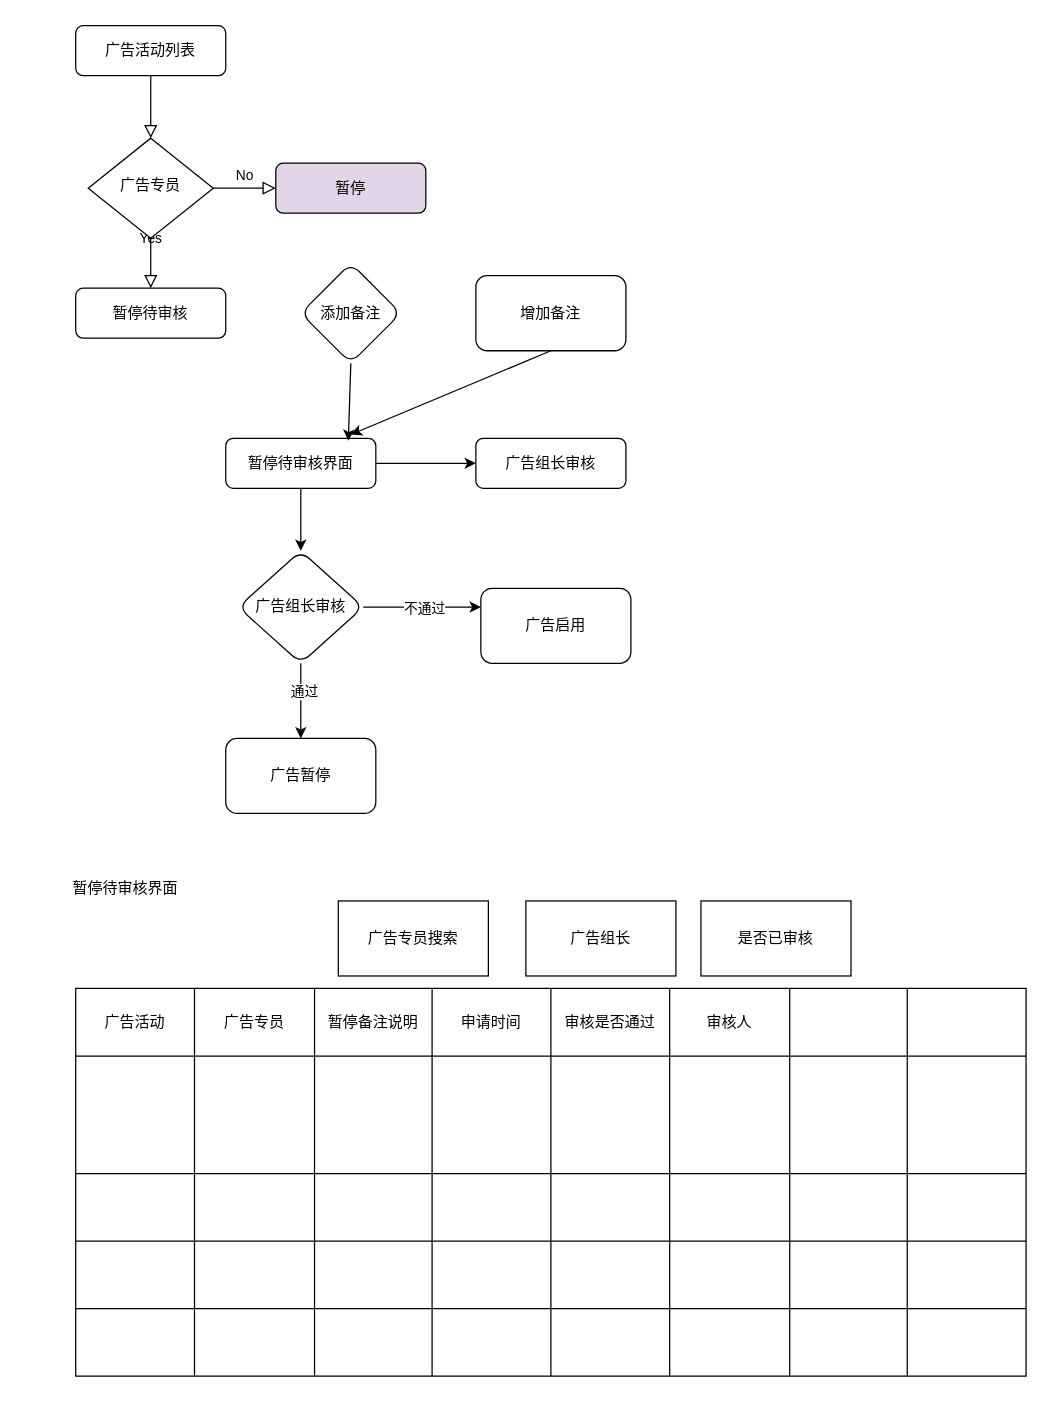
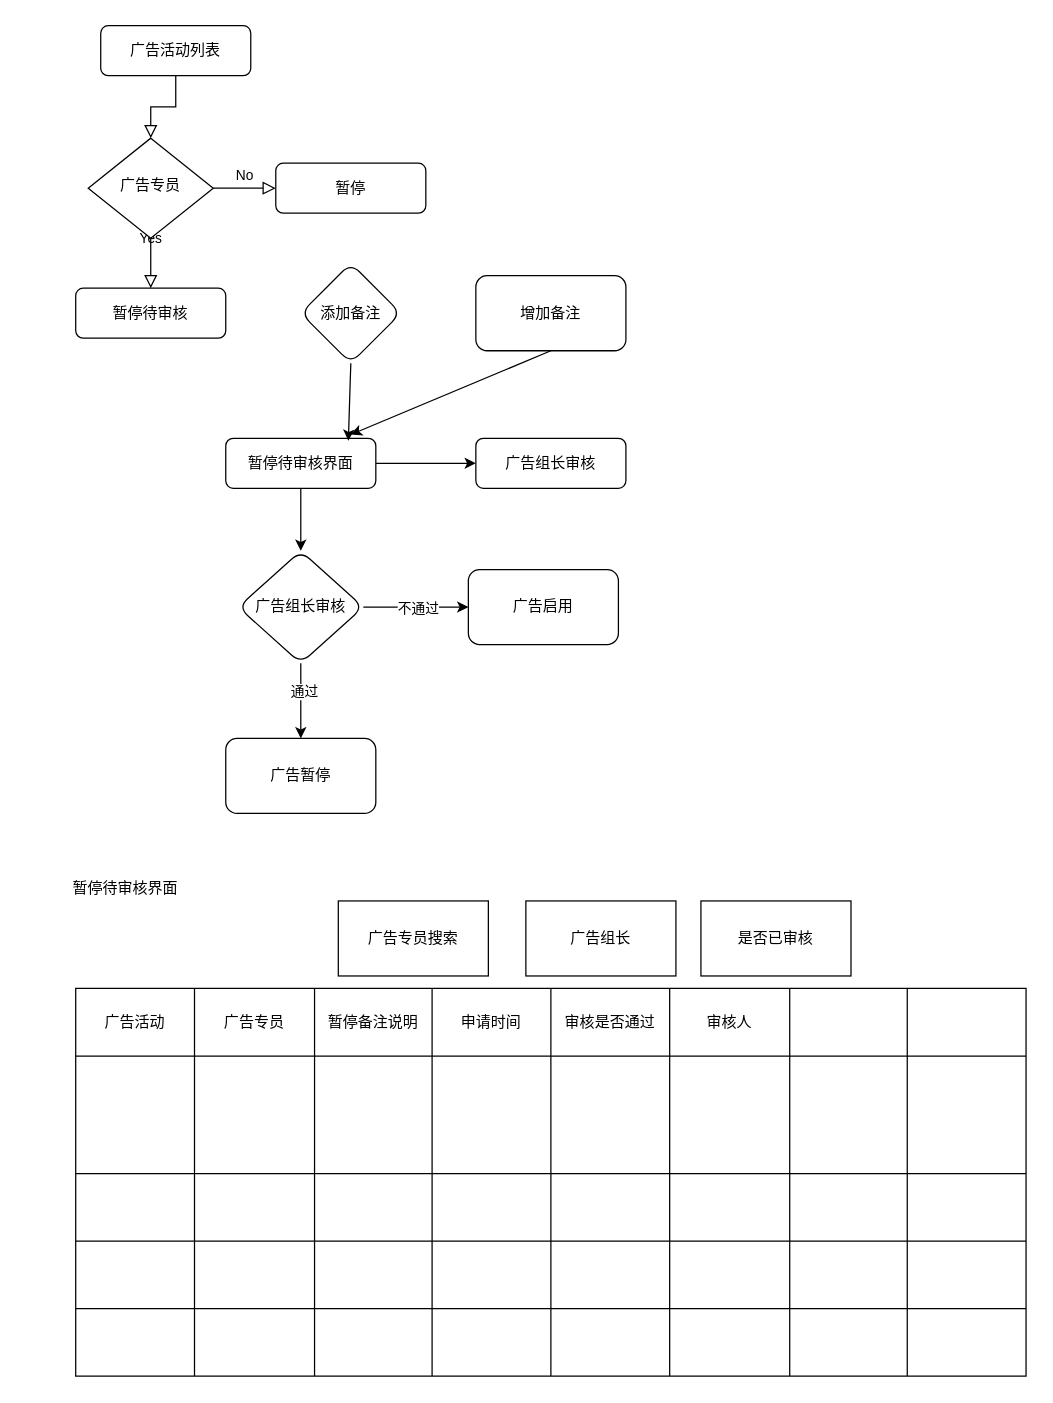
  <mxCell id="0" />
  <mxCell id="1" parent="0" />
  <mxCell id="2" value="" style="rounded=0;html=1;jettySize=auto;orthogonalLoop=1;fontSize=11;endArrow=block;endFill=0;endSize=8;strokeWidth=1;shadow=0;labelBackgroundColor=none;edgeStyle=orthogonalEdgeStyle;" parent="1" source="3" target="6" edge="1"><mxGeometry relative="1" as="geometry" /></mxCell>
- <mxCell id="3" value="广告活动列表" style="rounded=1;whiteSpace=wrap;html=1;fontSize=12;glass=0;strokeWidth=1;shadow=0;" parent="1" vertex="1"><mxGeometry x="60" y="20" width="120" height="40" as="geometry" /></mxCell>
+ <mxCell id="3" value="广告活动列表" style="rounded=1;whiteSpace=wrap;html=1;fontSize=12;glass=0;strokeWidth=1;shadow=0;" parent="1" vertex="1"><mxGeometry x="80" y="20" width="120" height="40" as="geometry" /></mxCell>
  <mxCell id="4" value="Yes" style="rounded=0;html=1;jettySize=auto;orthogonalLoop=1;fontSize=11;endArrow=block;endFill=0;endSize=8;strokeWidth=1;shadow=0;labelBackgroundColor=none;edgeStyle=orthogonalEdgeStyle;" parent="1" source="6" edge="1"><mxGeometry y="20" relative="1" as="geometry"><mxPoint as="offset" /><mxPoint x="120" y="230" as="targetPoint" /></mxGeometry></mxCell>
  <mxCell id="5" value="No" style="edgeStyle=orthogonalEdgeStyle;rounded=0;html=1;jettySize=auto;orthogonalLoop=1;fontSize=11;endArrow=block;endFill=0;endSize=8;strokeWidth=1;shadow=0;labelBackgroundColor=none;" parent="1" source="6" target="7" edge="1"><mxGeometry y="10" relative="1" as="geometry"><mxPoint as="offset" /></mxGeometry></mxCell>
  <mxCell id="6" value="广告专员" style="rhombus;whiteSpace=wrap;html=1;shadow=0;fontFamily=Helvetica;fontSize=12;align=center;strokeWidth=1;spacing=6;spacingTop=-4;" parent="1" vertex="1"><mxGeometry x="70" y="110" width="100" height="80" as="geometry" /></mxCell>
- <mxCell id="7" value="暂停" style="rounded=1;whiteSpace=wrap;html=1;fontSize=12;glass=0;strokeWidth=1;shadow=0;fillColor=#e1d5e7;" parent="1" vertex="1"><mxGeometry x="220" y="130" width="120" height="40" as="geometry" /></mxCell>
+ <mxCell id="7" value="暂停" style="rounded=1;whiteSpace=wrap;html=1;fontSize=12;glass=0;strokeWidth=1;shadow=0;" parent="1" vertex="1"><mxGeometry x="220" y="130" width="120" height="40" as="geometry" /></mxCell>
  <mxCell id="8" value="" style="edgeStyle=orthogonalEdgeStyle;rounded=0;orthogonalLoop=1;jettySize=auto;html=1;" edge="1" parent="1" source="10" target="12"><mxGeometry relative="1" as="geometry" /></mxCell>
  <mxCell id="9" value="" style="edgeStyle=orthogonalEdgeStyle;rounded=0;orthogonalLoop=1;jettySize=auto;html=1;" edge="1" parent="1" source="10" target="15"><mxGeometry relative="1" as="geometry" /></mxCell>
  <mxCell id="10" value="暂停待审核界面" style="rounded=1;whiteSpace=wrap;html=1;fontSize=12;glass=0;strokeWidth=1;shadow=0;" parent="1" vertex="1"><mxGeometry x="180" y="350" width="120" height="40" as="geometry" /></mxCell>
  <mxCell id="11" value="暂停待审核" style="rounded=1;whiteSpace=wrap;html=1;fontSize=12;glass=0;strokeWidth=1;shadow=0;" parent="1" vertex="1"><mxGeometry x="60" y="230" width="120" height="40" as="geometry" /></mxCell>
  <mxCell id="12" value="广告组长审核" style="rounded=1;whiteSpace=wrap;html=1;fontSize=12;glass=0;strokeWidth=1;shadow=0;" vertex="1" parent="1"><mxGeometry x="380" y="350" width="120" height="40" as="geometry" /></mxCell>
  <mxCell id="13" value="" style="edgeStyle=orthogonalEdgeStyle;rounded=0;orthogonalLoop=1;jettySize=auto;html=1;" edge="1" parent="1" source="15" target="19"><mxGeometry relative="1" as="geometry" /></mxCell>
  <mxCell id="14" value="通过" style="edgeLabel;html=1;align=center;verticalAlign=middle;resizable=0;points=[];" vertex="1" connectable="0" parent="13"><mxGeometry x="-0.263" y="2" relative="1" as="geometry"><mxPoint as="offset" /></mxGeometry></mxCell>
  <mxCell id="15" value="广告组长审核" style="rhombus;whiteSpace=wrap;html=1;rounded=1;shadow=0;strokeWidth=1;glass=0;" vertex="1" parent="1"><mxGeometry x="190" y="440" width="100" height="90" as="geometry" /></mxCell>
- <mxCell id="16" value="广告启用" style="whiteSpace=wrap;html=1;rounded=1;shadow=0;strokeWidth=1;glass=0;" vertex="1" parent="1"><mxGeometry x="384" y="470" width="120" height="60" as="geometry" /></mxCell>
+ <mxCell id="16" value="广告启用" style="whiteSpace=wrap;html=1;rounded=1;shadow=0;strokeWidth=1;glass=0;" vertex="1" parent="1"><mxGeometry x="374" y="455" width="120" height="60" as="geometry" /></mxCell>
  <mxCell id="17" value="" style="edgeStyle=orthogonalEdgeStyle;rounded=0;orthogonalLoop=1;jettySize=auto;html=1;" edge="1" parent="1" source="15" target="16"><mxGeometry relative="1" as="geometry"><Array as="points"><mxPoint x="330" y="485" /><mxPoint x="330" y="485" /></Array></mxGeometry></mxCell>
  <mxCell id="18" value="不通过" style="edgeLabel;html=1;align=center;verticalAlign=middle;resizable=0;points=[];" vertex="1" connectable="0" parent="17"><mxGeometry x="0.02" relative="1" as="geometry"><mxPoint as="offset" /></mxGeometry></mxCell>
  <mxCell id="19" value="广告暂停" style="whiteSpace=wrap;html=1;rounded=1;shadow=0;strokeWidth=1;glass=0;" vertex="1" parent="1"><mxGeometry x="180" y="590" width="120" height="60" as="geometry" /></mxCell>
  <mxCell id="20" value="" style="shape=table;html=1;whiteSpace=wrap;startSize=0;container=1;collapsible=0;childLayout=tableLayout;" vertex="1" parent="1"><mxGeometry x="60" y="790" width="760" height="310" as="geometry" /></mxCell>
  <mxCell id="21" value="" style="shape=partialRectangle;html=1;whiteSpace=wrap;collapsible=0;dropTarget=0;pointerEvents=0;fillColor=none;top=0;left=0;bottom=0;right=0;points=[[0,0.5],[1,0.5]];portConstraint=eastwest;" vertex="1" parent="20"><mxGeometry width="760" height="54" as="geometry" /></mxCell>
  <mxCell id="22" value="广告活动" style="shape=partialRectangle;html=1;whiteSpace=wrap;connectable=0;overflow=hidden;fillColor=none;top=0;left=0;bottom=0;right=0;" vertex="1" parent="21"><mxGeometry width="95" height="54" as="geometry" /></mxCell>
  <mxCell id="23" value="广告专员" style="shape=partialRectangle;html=1;whiteSpace=wrap;connectable=0;overflow=hidden;fillColor=none;top=0;left=0;bottom=0;right=0;" vertex="1" parent="21"><mxGeometry x="95" width="96" height="54" as="geometry" /></mxCell>
  <mxCell id="24" value="暂停备注说明" style="shape=partialRectangle;html=1;whiteSpace=wrap;connectable=0;overflow=hidden;fillColor=none;top=0;left=0;bottom=0;right=0;" vertex="1" parent="21"><mxGeometry x="191" width="94" height="54" as="geometry" /></mxCell>
  <mxCell id="25" value="申请时间" style="shape=partialRectangle;html=1;whiteSpace=wrap;connectable=0;overflow=hidden;fillColor=none;top=0;left=0;bottom=0;right=0;" vertex="1" parent="21"><mxGeometry x="285" width="95" height="54" as="geometry" /></mxCell>
  <mxCell id="26" value="审核是否通过" style="shape=partialRectangle;html=1;whiteSpace=wrap;connectable=0;overflow=hidden;fillColor=none;top=0;left=0;bottom=0;right=0;" vertex="1" parent="21"><mxGeometry x="380" width="95" height="54" as="geometry" /></mxCell>
  <mxCell id="27" value="审核人" style="shape=partialRectangle;html=1;whiteSpace=wrap;connectable=0;overflow=hidden;fillColor=none;top=0;left=0;bottom=0;right=0;" vertex="1" parent="21"><mxGeometry x="475" width="96" height="54" as="geometry" /></mxCell>
  <mxCell id="28" value="" style="shape=partialRectangle;html=1;whiteSpace=wrap;connectable=0;overflow=hidden;fillColor=none;top=0;left=0;bottom=0;right=0;" vertex="1" parent="21"><mxGeometry x="571" width="94" height="54" as="geometry" /></mxCell>
  <mxCell id="29" value="" style="shape=partialRectangle;html=1;whiteSpace=wrap;connectable=0;overflow=hidden;fillColor=none;top=0;left=0;bottom=0;right=0;" vertex="1" parent="21"><mxGeometry x="665" width="95" height="54" as="geometry" /></mxCell>
  <mxCell id="30" value="" style="shape=partialRectangle;html=1;whiteSpace=wrap;collapsible=0;dropTarget=0;pointerEvents=0;fillColor=none;top=0;left=0;bottom=0;right=0;points=[[0,0.5],[1,0.5]];portConstraint=eastwest;" vertex="1" parent="20"><mxGeometry y="54" width="760" height="94" as="geometry" /></mxCell>
  <mxCell id="31" value="" style="shape=partialRectangle;html=1;whiteSpace=wrap;connectable=0;overflow=hidden;fillColor=none;top=0;left=0;bottom=0;right=0;" vertex="1" parent="30"><mxGeometry width="95" height="94" as="geometry" /></mxCell>
  <mxCell id="32" value="" style="shape=partialRectangle;html=1;whiteSpace=wrap;connectable=0;overflow=hidden;fillColor=none;top=0;left=0;bottom=0;right=0;" vertex="1" parent="30"><mxGeometry x="95" width="96" height="94" as="geometry" /></mxCell>
  <mxCell id="33" value="" style="shape=partialRectangle;html=1;whiteSpace=wrap;connectable=0;overflow=hidden;fillColor=none;top=0;left=0;bottom=0;right=0;" vertex="1" parent="30"><mxGeometry x="191" width="94" height="94" as="geometry" /></mxCell>
  <mxCell id="34" value="" style="shape=partialRectangle;html=1;whiteSpace=wrap;connectable=0;overflow=hidden;fillColor=none;top=0;left=0;bottom=0;right=0;" vertex="1" parent="30"><mxGeometry x="285" width="95" height="94" as="geometry" /></mxCell>
  <mxCell id="35" value="" style="shape=partialRectangle;html=1;whiteSpace=wrap;connectable=0;overflow=hidden;fillColor=none;top=0;left=0;bottom=0;right=0;" vertex="1" parent="30"><mxGeometry x="380" width="95" height="94" as="geometry" /></mxCell>
  <mxCell id="36" value="" style="shape=partialRectangle;html=1;whiteSpace=wrap;connectable=0;overflow=hidden;fillColor=none;top=0;left=0;bottom=0;right=0;" vertex="1" parent="30"><mxGeometry x="475" width="96" height="94" as="geometry" /></mxCell>
  <mxCell id="37" value="" style="shape=partialRectangle;html=1;whiteSpace=wrap;connectable=0;overflow=hidden;fillColor=none;top=0;left=0;bottom=0;right=0;" vertex="1" parent="30"><mxGeometry x="571" width="94" height="94" as="geometry" /></mxCell>
  <mxCell id="38" value="" style="shape=partialRectangle;html=1;whiteSpace=wrap;connectable=0;overflow=hidden;fillColor=none;top=0;left=0;bottom=0;right=0;" vertex="1" parent="30"><mxGeometry x="665" width="95" height="94" as="geometry" /></mxCell>
  <mxCell id="39" value="" style="shape=partialRectangle;html=1;whiteSpace=wrap;collapsible=0;dropTarget=0;pointerEvents=0;fillColor=none;top=0;left=0;bottom=0;right=0;points=[[0,0.5],[1,0.5]];portConstraint=eastwest;" vertex="1" parent="20"><mxGeometry y="148" width="760" height="54" as="geometry" /></mxCell>
  <mxCell id="40" value="" style="shape=partialRectangle;html=1;whiteSpace=wrap;connectable=0;overflow=hidden;fillColor=none;top=0;left=0;bottom=0;right=0;" vertex="1" parent="39"><mxGeometry width="95" height="54" as="geometry" /></mxCell>
  <mxCell id="41" value="" style="shape=partialRectangle;html=1;whiteSpace=wrap;connectable=0;overflow=hidden;fillColor=none;top=0;left=0;bottom=0;right=0;" vertex="1" parent="39"><mxGeometry x="95" width="96" height="54" as="geometry" /></mxCell>
  <mxCell id="42" value="" style="shape=partialRectangle;html=1;whiteSpace=wrap;connectable=0;overflow=hidden;fillColor=none;top=0;left=0;bottom=0;right=0;" vertex="1" parent="39"><mxGeometry x="191" width="94" height="54" as="geometry" /></mxCell>
  <mxCell id="43" value="" style="shape=partialRectangle;html=1;whiteSpace=wrap;connectable=0;overflow=hidden;fillColor=none;top=0;left=0;bottom=0;right=0;" vertex="1" parent="39"><mxGeometry x="285" width="95" height="54" as="geometry" /></mxCell>
  <mxCell id="44" value="" style="shape=partialRectangle;html=1;whiteSpace=wrap;connectable=0;overflow=hidden;fillColor=none;top=0;left=0;bottom=0;right=0;" vertex="1" parent="39"><mxGeometry x="380" width="95" height="54" as="geometry" /></mxCell>
  <mxCell id="45" value="" style="shape=partialRectangle;html=1;whiteSpace=wrap;connectable=0;overflow=hidden;fillColor=none;top=0;left=0;bottom=0;right=0;" vertex="1" parent="39"><mxGeometry x="475" width="96" height="54" as="geometry" /></mxCell>
  <mxCell id="46" value="" style="shape=partialRectangle;html=1;whiteSpace=wrap;connectable=0;overflow=hidden;fillColor=none;top=0;left=0;bottom=0;right=0;" vertex="1" parent="39"><mxGeometry x="571" width="94" height="54" as="geometry" /></mxCell>
  <mxCell id="47" value="" style="shape=partialRectangle;html=1;whiteSpace=wrap;connectable=0;overflow=hidden;fillColor=none;top=0;left=0;bottom=0;right=0;" vertex="1" parent="39"><mxGeometry x="665" width="95" height="54" as="geometry" /></mxCell>
  <mxCell id="48" value="" style="shape=partialRectangle;html=1;whiteSpace=wrap;collapsible=0;dropTarget=0;pointerEvents=0;fillColor=none;top=0;left=0;bottom=0;right=0;points=[[0,0.5],[1,0.5]];portConstraint=eastwest;" vertex="1" parent="20"><mxGeometry y="202" width="760" height="54" as="geometry" /></mxCell>
  <mxCell id="49" value="" style="shape=partialRectangle;html=1;whiteSpace=wrap;connectable=0;overflow=hidden;fillColor=none;top=0;left=0;bottom=0;right=0;" vertex="1" parent="48"><mxGeometry width="95" height="54" as="geometry" /></mxCell>
  <mxCell id="50" value="" style="shape=partialRectangle;html=1;whiteSpace=wrap;connectable=0;overflow=hidden;fillColor=none;top=0;left=0;bottom=0;right=0;" vertex="1" parent="48"><mxGeometry x="95" width="96" height="54" as="geometry" /></mxCell>
  <mxCell id="51" value="" style="shape=partialRectangle;html=1;whiteSpace=wrap;connectable=0;overflow=hidden;fillColor=none;top=0;left=0;bottom=0;right=0;" vertex="1" parent="48"><mxGeometry x="191" width="94" height="54" as="geometry" /></mxCell>
  <mxCell id="52" value="" style="shape=partialRectangle;html=1;whiteSpace=wrap;connectable=0;overflow=hidden;fillColor=none;top=0;left=0;bottom=0;right=0;" vertex="1" parent="48"><mxGeometry x="285" width="95" height="54" as="geometry" /></mxCell>
  <mxCell id="53" value="" style="shape=partialRectangle;html=1;whiteSpace=wrap;connectable=0;overflow=hidden;fillColor=none;top=0;left=0;bottom=0;right=0;" vertex="1" parent="48"><mxGeometry x="380" width="95" height="54" as="geometry" /></mxCell>
  <mxCell id="54" value="" style="shape=partialRectangle;html=1;whiteSpace=wrap;connectable=0;overflow=hidden;fillColor=none;top=0;left=0;bottom=0;right=0;" vertex="1" parent="48"><mxGeometry x="475" width="96" height="54" as="geometry" /></mxCell>
  <mxCell id="55" value="" style="shape=partialRectangle;html=1;whiteSpace=wrap;connectable=0;overflow=hidden;fillColor=none;top=0;left=0;bottom=0;right=0;" vertex="1" parent="48"><mxGeometry x="571" width="94" height="54" as="geometry" /></mxCell>
  <mxCell id="56" value="" style="shape=partialRectangle;html=1;whiteSpace=wrap;connectable=0;overflow=hidden;fillColor=none;top=0;left=0;bottom=0;right=0;" vertex="1" parent="48"><mxGeometry x="665" width="95" height="54" as="geometry" /></mxCell>
  <mxCell id="57" value="" style="shape=partialRectangle;html=1;whiteSpace=wrap;collapsible=0;dropTarget=0;pointerEvents=0;fillColor=none;top=0;left=0;bottom=0;right=0;points=[[0,0.5],[1,0.5]];portConstraint=eastwest;" vertex="1" parent="20"><mxGeometry y="256" width="760" height="54" as="geometry" /></mxCell>
  <mxCell id="58" value="" style="shape=partialRectangle;html=1;whiteSpace=wrap;connectable=0;overflow=hidden;fillColor=none;top=0;left=0;bottom=0;right=0;" vertex="1" parent="57"><mxGeometry width="95" height="54" as="geometry" /></mxCell>
  <mxCell id="59" value="" style="shape=partialRectangle;html=1;whiteSpace=wrap;connectable=0;overflow=hidden;fillColor=none;top=0;left=0;bottom=0;right=0;" vertex="1" parent="57"><mxGeometry x="95" width="96" height="54" as="geometry" /></mxCell>
  <mxCell id="60" value="" style="shape=partialRectangle;html=1;whiteSpace=wrap;connectable=0;overflow=hidden;fillColor=none;top=0;left=0;bottom=0;right=0;" vertex="1" parent="57"><mxGeometry x="191" width="94" height="54" as="geometry" /></mxCell>
  <mxCell id="61" value="" style="shape=partialRectangle;html=1;whiteSpace=wrap;connectable=0;overflow=hidden;fillColor=none;top=0;left=0;bottom=0;right=0;" vertex="1" parent="57"><mxGeometry x="285" width="95" height="54" as="geometry" /></mxCell>
  <mxCell id="62" value="" style="shape=partialRectangle;html=1;whiteSpace=wrap;connectable=0;overflow=hidden;fillColor=none;top=0;left=0;bottom=0;right=0;" vertex="1" parent="57"><mxGeometry x="380" width="95" height="54" as="geometry" /></mxCell>
  <mxCell id="63" value="" style="shape=partialRectangle;html=1;whiteSpace=wrap;connectable=0;overflow=hidden;fillColor=none;top=0;left=0;bottom=0;right=0;" vertex="1" parent="57"><mxGeometry x="475" width="96" height="54" as="geometry" /></mxCell>
  <mxCell id="64" value="" style="shape=partialRectangle;html=1;whiteSpace=wrap;connectable=0;overflow=hidden;fillColor=none;top=0;left=0;bottom=0;right=0;" vertex="1" parent="57"><mxGeometry x="571" width="94" height="54" as="geometry" /></mxCell>
  <mxCell id="65" value="" style="shape=partialRectangle;html=1;whiteSpace=wrap;connectable=0;overflow=hidden;fillColor=none;top=0;left=0;bottom=0;right=0;" vertex="1" parent="57"><mxGeometry x="665" width="95" height="54" as="geometry" /></mxCell>
  <mxCell id="66" value="暂停待审核界面" style="text;html=1;strokeColor=none;fillColor=none;align=center;verticalAlign=middle;whiteSpace=wrap;rounded=0;" vertex="1" parent="1"><mxGeometry x="20" y="700" width="160" height="20" as="geometry" /></mxCell>
  <mxCell id="67" value="添加备注" style="rhombus;whiteSpace=wrap;html=1;rounded=1;shadow=0;strokeWidth=1;glass=0;" vertex="1" parent="1"><mxGeometry x="240" y="210" width="80" height="80" as="geometry" /></mxCell>
  <mxCell id="68" value="增加备注" style="whiteSpace=wrap;html=1;rounded=1;shadow=0;strokeWidth=1;glass=0;" vertex="1" parent="1"><mxGeometry x="380" y="220" width="120" height="60" as="geometry" /></mxCell>
  <mxCell id="69" value="" style="endArrow=classic;html=1;exitX=0.5;exitY=1;exitDx=0;exitDy=0;entryX=0.817;entryY=0.05;entryDx=0;entryDy=0;entryPerimeter=0;" edge="1" parent="1" source="67" target="10"><mxGeometry width="50" height="50" relative="1" as="geometry"><mxPoint x="420" y="545" as="sourcePoint" /><mxPoint x="130" y="330" as="targetPoint" /><Array as="points" /></mxGeometry></mxCell>
  <mxCell id="70" value="" style="endArrow=classic;html=1;exitX=0.5;exitY=1;exitDx=0;exitDy=0;" edge="1" parent="1" source="68"><mxGeometry width="50" height="50" relative="1" as="geometry"><mxPoint x="290" y="510" as="sourcePoint" /><mxPoint x="280" y="347" as="targetPoint" /></mxGeometry></mxCell>
  <mxCell id="71" value="广告专员搜索" style="rounded=0;whiteSpace=wrap;html=1;" vertex="1" parent="1"><mxGeometry x="270" y="720" width="120" height="60" as="geometry" /></mxCell>
  <mxCell id="72" value="广告组长" style="rounded=0;whiteSpace=wrap;html=1;" vertex="1" parent="1"><mxGeometry x="420" y="720" width="120" height="60" as="geometry" /></mxCell>
  <mxCell id="73" value="是否已审核" style="rounded=0;whiteSpace=wrap;html=1;" vertex="1" parent="1"><mxGeometry x="560" y="720" width="120" height="60" as="geometry" /></mxCell>
